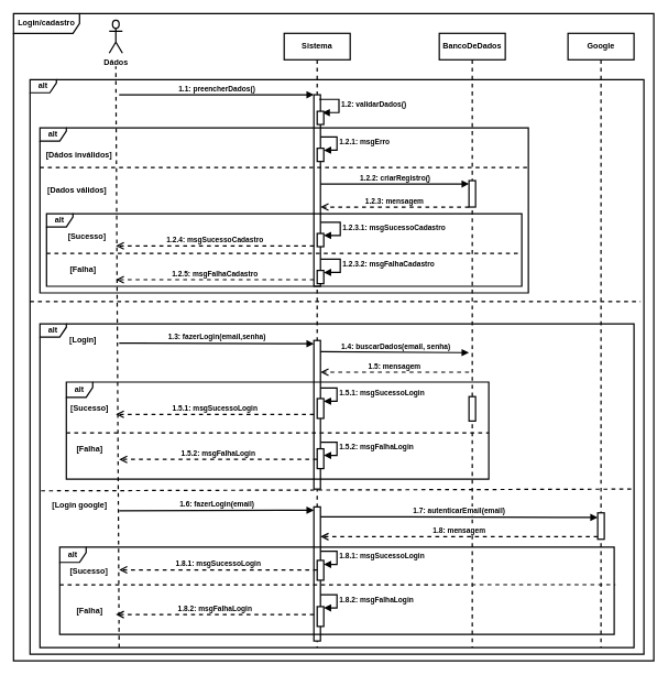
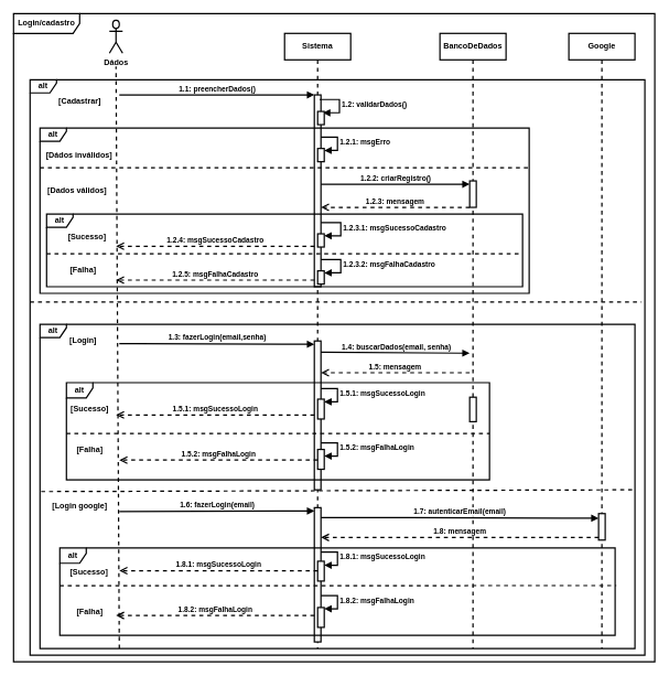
  <mxCell id="0" />
  <mxCell id="1" parent="0" />
  <mxCell id="2" value="Login/cadastro" style="shape=umlFrame;whiteSpace=wrap;html=1;pointerEvents=0;width=100;height=30;strokeWidth=2;fontStyle=1" vertex="1" parent="1"><mxGeometry x="20" y="20" width="970" height="980" as="geometry" /></mxCell>
  <mxCell id="3" value="BancoDeDados" style="shape=umlLifeline;perimeter=lifelinePerimeter;whiteSpace=wrap;html=1;container=1;dropTarget=0;collapsible=0;recursiveResize=0;outlineConnect=0;portConstraint=eastwest;newEdgeStyle={&quot;curved&quot;:0,&quot;rounded&quot;:0};strokeWidth=2;fontStyle=1" vertex="1" parent="1"><mxGeometry x="665" y="50" width="100" height="930" as="geometry" /></mxCell>
  <mxCell id="4" value="" style="html=1;points=[[0,0,0,0,5],[0,1,0,0,-5],[1,0,0,0,5],[1,1,0,0,-5]];perimeter=orthogonalPerimeter;outlineConnect=0;targetShapes=umlLifeline;portConstraint=eastwest;newEdgeStyle={&quot;curved&quot;:0,&quot;rounded&quot;:0};strokeWidth=2;fontStyle=1" vertex="1" parent="3"><mxGeometry x="45" y="550" width="10" height="37" as="geometry" /></mxCell>
  <mxCell id="5" value="Sistema" style="shape=umlLifeline;perimeter=lifelinePerimeter;whiteSpace=wrap;html=1;container=1;dropTarget=0;collapsible=0;recursiveResize=0;outlineConnect=0;portConstraint=eastwest;newEdgeStyle={&quot;curved&quot;:0,&quot;rounded&quot;:0};strokeWidth=2;fontStyle=1" vertex="1" parent="1"><mxGeometry x="430" y="50" width="100" height="930" as="geometry" /></mxCell>
  <mxCell id="6" value="1.3: fazerLogin(email,senha)" style="html=1;verticalAlign=bottom;endArrow=block;curved=0;rounded=0;entryX=0;entryY=0;entryDx=0;entryDy=5;entryPerimeter=0;strokeWidth=2;fontStyle=1" edge="1" parent="1" target="7"><mxGeometry width="80" relative="1" as="geometry"><mxPoint x="180" y="519" as="sourcePoint" /><mxPoint x="479.5" y="519" as="targetPoint" /><Array as="points"><mxPoint x="205.5" y="519" /></Array></mxGeometry></mxCell>
  <mxCell id="7" value="" style="html=1;points=[[0,0,0,0,5],[0,1,0,0,-5],[1,0,0,0,5],[1,1,0,0,-5]];perimeter=orthogonalPerimeter;outlineConnect=0;targetShapes=umlLifeline;portConstraint=eastwest;newEdgeStyle={&quot;curved&quot;:0,&quot;rounded&quot;:0};strokeWidth=2;fontStyle=1" vertex="1" parent="1"><mxGeometry x="475" y="515" width="10" height="225" as="geometry" /></mxCell>
  <mxCell id="8" value="1.4: buscarDados(email, senha)" style="html=1;verticalAlign=bottom;endArrow=block;curved=0;rounded=0;exitX=1.312;exitY=0.221;exitDx=0;exitDy=0;exitPerimeter=0;entryX=0;entryY=0;entryDx=0;entryDy=5;entryPerimeter=0;strokeWidth=2;fontStyle=1" edge="1" parent="1"><mxGeometry x="0.016" width="80" relative="1" as="geometry"><mxPoint x="485" y="532" as="sourcePoint" /><mxPoint x="710" y="533.5" as="targetPoint" /><mxPoint as="offset" /></mxGeometry></mxCell>
  <mxCell id="9" value="1.5: mensagem" style="html=1;verticalAlign=bottom;endArrow=open;dashed=1;endSize=8;curved=0;rounded=0;strokeWidth=2;fontStyle=1" edge="1" parent="1"><mxGeometry relative="1" as="geometry"><mxPoint x="710" y="563" as="sourcePoint" /><mxPoint x="485" y="563" as="targetPoint" /><Array as="points"><mxPoint x="490" y="563" /></Array></mxGeometry></mxCell>
  <mxCell id="10" value="alt" style="shape=umlFrame;whiteSpace=wrap;html=1;pointerEvents=0;width=40;height=23;strokeWidth=2;fontStyle=1" vertex="1" parent="1"><mxGeometry x="100" y="578" width="640" height="147" as="geometry" /></mxCell>
  <mxCell id="11" value="" style="html=1;points=[[0,0,0,0,5],[0,1,0,0,-5],[1,0,0,0,5],[1,1,0,0,-5]];perimeter=orthogonalPerimeter;outlineConnect=0;targetShapes=umlLifeline;portConstraint=eastwest;newEdgeStyle={&quot;curved&quot;:0,&quot;rounded&quot;:0};strokeWidth=2;fontStyle=1" vertex="1" parent="1"><mxGeometry x="480" y="603" width="10" height="30" as="geometry" /></mxCell>
  <mxCell id="12" value="1.5.1: msgSucessoLogin" style="html=1;align=left;spacingLeft=2;endArrow=block;rounded=0;edgeStyle=orthogonalEdgeStyle;curved=0;rounded=0;strokeWidth=2;fontStyle=1" edge="1" parent="1"><mxGeometry x="0.015" relative="1" as="geometry"><mxPoint x="485" y="587" as="sourcePoint" /><Array as="points"><mxPoint x="510" y="587" /><mxPoint x="510" y="607" /></Array><mxPoint x="490" y="607" as="targetPoint" /><mxPoint as="offset" /></mxGeometry></mxCell>
  <mxCell id="13" value="" style="html=1;points=[[0,0,0,0,5],[0,1,0,0,-5],[1,0,0,0,5],[1,1,0,0,-5]];perimeter=orthogonalPerimeter;outlineConnect=0;targetShapes=umlLifeline;portConstraint=eastwest;newEdgeStyle={&quot;curved&quot;:0,&quot;rounded&quot;:0};strokeWidth=2;fontStyle=1" vertex="1" parent="1"><mxGeometry x="480" y="679" width="10" height="30" as="geometry" /></mxCell>
  <mxCell id="14" value="1.5.2: msgFalhaLogin" style="html=1;align=left;spacingLeft=2;endArrow=block;rounded=0;edgeStyle=orthogonalEdgeStyle;curved=0;rounded=0;strokeWidth=2;fontStyle=1" edge="1" parent="1"><mxGeometry relative="1" as="geometry"><mxPoint x="485" y="669" as="sourcePoint" /><Array as="points"><mxPoint x="510" y="669" /><mxPoint x="510" y="689" /></Array><mxPoint x="490" y="689" as="targetPoint" /></mxGeometry></mxCell>
  <mxCell id="15" value="[Sucesso]" style="text;html=1;align=center;verticalAlign=middle;resizable=0;points=[];autosize=1;strokeColor=none;fillColor=none;strokeWidth=2;fontStyle=1" vertex="1" parent="1"><mxGeometry x="95" y="603" width="80" height="30" as="geometry" /></mxCell>
  <mxCell id="16" value="[Falha]" style="text;html=1;align=center;verticalAlign=middle;resizable=0;points=[];autosize=1;strokeColor=none;fillColor=none;strokeWidth=2;fontStyle=1" vertex="1" parent="1"><mxGeometry x="105" y="665" width="60" height="30" as="geometry" /></mxCell>
  <mxCell id="17" value="" style="endArrow=none;html=1;rounded=0;dashed=1;strokeWidth=2;fontStyle=1" edge="1" parent="1"><mxGeometry width="50" height="50" relative="1" as="geometry"><mxPoint x="100" y="655" as="sourcePoint" /><mxPoint x="740" y="655" as="targetPoint" /></mxGeometry></mxCell>
  <mxCell id="18" value="&lt;span&gt;Dádos&lt;/span&gt;" style="shape=umlActor;verticalLabelPosition=bottom;verticalAlign=top;html=1;outlineConnect=0;strokeWidth=2;fontStyle=1" vertex="1" parent="1"><mxGeometry x="165" y="30" width="20" height="50" as="geometry" /></mxCell>
  <mxCell id="19" value="" style="endArrow=none;dashed=1;html=1;rounded=0;strokeWidth=2;fontStyle=1" edge="1" parent="1"><mxGeometry width="50" height="50" relative="1" as="geometry"><mxPoint x="180" y="980" as="sourcePoint" /><mxPoint x="175" y="100" as="targetPoint" /></mxGeometry></mxCell>
  <mxCell id="20" value="Google" style="shape=umlLifeline;perimeter=lifelinePerimeter;whiteSpace=wrap;html=1;container=1;dropTarget=0;collapsible=0;recursiveResize=0;outlineConnect=0;portConstraint=eastwest;newEdgeStyle={&quot;curved&quot;:0,&quot;rounded&quot;:0};strokeWidth=2;fontStyle=1" vertex="1" parent="1"><mxGeometry x="860" y="50" width="100" height="930" as="geometry" /></mxCell>
  <mxCell id="21" value="alt" style="shape=umlFrame;whiteSpace=wrap;html=1;pointerEvents=0;width=40;height=20;strokeWidth=2;fontStyle=1" vertex="1" parent="1"><mxGeometry x="60" y="490" width="900" height="490" as="geometry" /></mxCell>
  <mxCell id="22" value="" style="endArrow=none;html=1;rounded=0;dashed=1;strokeWidth=2;fontStyle=1;exitX=0.002;exitY=0.532;exitDx=0;exitDy=0;exitPerimeter=0;" edge="1" parent="1"><mxGeometry width="50" height="50" relative="1" as="geometry"><mxPoint x="61.8" y="742.68" as="sourcePoint" /><mxPoint x="960" y="740" as="targetPoint" /></mxGeometry></mxCell>
  <mxCell id="23" value="[Login]" style="text;html=1;align=center;verticalAlign=middle;resizable=0;points=[];autosize=1;strokeColor=none;fillColor=none;strokeWidth=2;fontStyle=1" vertex="1" parent="1"><mxGeometry x="95" y="500" width="60" height="30" as="geometry" /></mxCell>
  <mxCell id="24" value="[Login google]" style="text;html=1;align=center;verticalAlign=middle;resizable=0;points=[];autosize=1;strokeColor=none;fillColor=none;strokeWidth=2;fontStyle=1" vertex="1" parent="1"><mxGeometry x="70" y="750" width="100" height="30" as="geometry" /></mxCell>
  <mxCell id="25" value="1.6: fazerLogin(email)" style="html=1;verticalAlign=bottom;endArrow=block;curved=0;rounded=0;entryX=0;entryY=0;entryDx=0;entryDy=5;entryPerimeter=0;strokeWidth=2;fontStyle=1" edge="1" parent="1" target="26"><mxGeometry width="80" relative="1" as="geometry"><mxPoint x="180" y="773" as="sourcePoint" /><mxPoint x="480" y="768" as="targetPoint" /><Array as="points" /></mxGeometry></mxCell>
  <mxCell id="26" value="" style="html=1;points=[[0,0,0,0,5],[0,1,0,0,-5],[1,0,0,0,5],[1,1,0,0,-5]];perimeter=orthogonalPerimeter;outlineConnect=0;targetShapes=umlLifeline;portConstraint=eastwest;newEdgeStyle={&quot;curved&quot;:0,&quot;rounded&quot;:0};strokeWidth=2;fontStyle=1" vertex="1" parent="1"><mxGeometry x="475" y="767" width="10" height="203" as="geometry" /></mxCell>
  <mxCell id="27" value="1.7: autenticarEmail(email)" style="html=1;verticalAlign=bottom;endArrow=block;curved=0;rounded=0;entryX=0;entryY=0;entryDx=0;entryDy=5;entryPerimeter=0;strokeWidth=2;fontStyle=1" edge="1" parent="1"><mxGeometry width="80" relative="1" as="geometry"><mxPoint x="485" y="782" as="sourcePoint" /><mxPoint x="905" y="783" as="targetPoint" /><Array as="points"><mxPoint x="615.5" y="782" /></Array></mxGeometry></mxCell>
  <mxCell id="28" value="1.8: mensagem" style="html=1;verticalAlign=bottom;endArrow=open;dashed=1;endSize=8;curved=0;rounded=0;strokeWidth=2;fontStyle=1" edge="1" parent="1"><mxGeometry relative="1" as="geometry"><mxPoint x="905" y="812" as="sourcePoint" /><mxPoint x="485" y="812" as="targetPoint" /><Array as="points"><mxPoint x="685" y="812" /></Array></mxGeometry></mxCell>
  <mxCell id="29" value="alt" style="shape=umlFrame;whiteSpace=wrap;html=1;pointerEvents=0;width=40;height=23;strokeWidth=2;fontStyle=1" vertex="1" parent="1"><mxGeometry x="90" y="828" width="840" height="132" as="geometry" /></mxCell>
  <mxCell id="30" value="" style="html=1;points=[[0,0,0,0,5],[0,1,0,0,-5],[1,0,0,0,5],[1,1,0,0,-5]];perimeter=orthogonalPerimeter;outlineConnect=0;targetShapes=umlLifeline;portConstraint=eastwest;newEdgeStyle={&quot;curved&quot;:0,&quot;rounded&quot;:0};strokeWidth=2;fontStyle=1" vertex="1" parent="1"><mxGeometry x="480" y="848" width="10" height="30" as="geometry" /></mxCell>
  <mxCell id="31" value="1.8.1: msgSucessoLogin" style="html=1;align=left;spacingLeft=2;endArrow=block;rounded=0;edgeStyle=orthogonalEdgeStyle;curved=0;rounded=0;strokeWidth=2;fontStyle=1" edge="1" parent="1"><mxGeometry relative="1" as="geometry"><mxPoint x="485" y="834" as="sourcePoint" /><Array as="points"><mxPoint x="510" y="834" /><mxPoint x="510" y="854" /></Array><mxPoint x="490" y="854" as="targetPoint" /></mxGeometry></mxCell>
  <mxCell id="32" value="" style="html=1;points=[[0,0,0,0,5],[0,1,0,0,-5],[1,0,0,0,5],[1,1,0,0,-5]];perimeter=orthogonalPerimeter;outlineConnect=0;targetShapes=umlLifeline;portConstraint=eastwest;newEdgeStyle={&quot;curved&quot;:0,&quot;rounded&quot;:0};strokeWidth=2;fontStyle=1" vertex="1" parent="1"><mxGeometry x="480" y="918" width="10" height="30" as="geometry" /></mxCell>
  <mxCell id="33" value="1.8.2: msgFalhaLogin" style="html=1;align=left;spacingLeft=2;endArrow=block;rounded=0;edgeStyle=orthogonalEdgeStyle;curved=0;rounded=0;strokeWidth=2;fontStyle=1" edge="1" parent="1"><mxGeometry x="0.015" relative="1" as="geometry"><mxPoint x="485" y="900" as="sourcePoint" /><Array as="points"><mxPoint x="510" y="900" /><mxPoint x="510" y="920" /></Array><mxPoint x="490" y="920" as="targetPoint" /><mxPoint as="offset" /></mxGeometry></mxCell>
  <mxCell id="34" value="" style="endArrow=none;html=1;rounded=0;dashed=1;entryX=1.002;entryY=0.324;entryDx=0;entryDy=0;entryPerimeter=0;strokeWidth=2;fontStyle=1" edge="1" parent="1"><mxGeometry width="50" height="50" relative="1" as="geometry"><mxPoint x="90" y="885" as="sourcePoint" /><mxPoint x="931.78" y="884.768" as="targetPoint" /></mxGeometry></mxCell>
  <mxCell id="35" value="[Sucesso]" style="text;html=1;align=center;verticalAlign=middle;resizable=0;points=[];autosize=1;strokeColor=none;fillColor=none;strokeWidth=2;fontStyle=1" vertex="1" parent="1"><mxGeometry x="94" y="850" width="80" height="30" as="geometry" /></mxCell>
  <mxCell id="36" value="[Falha]" style="text;html=1;align=center;verticalAlign=middle;resizable=0;points=[];autosize=1;strokeColor=none;fillColor=none;strokeWidth=2;fontStyle=1" vertex="1" parent="1"><mxGeometry x="105" y="910" width="60" height="30" as="geometry" /></mxCell>
  <mxCell id="37" value="" style="html=1;points=[[0,0,0,0,5],[0,1,0,0,-5],[1,0,0,0,5],[1,1,0,0,-5]];perimeter=orthogonalPerimeter;outlineConnect=0;targetShapes=umlLifeline;portConstraint=eastwest;newEdgeStyle={&quot;curved&quot;:0,&quot;rounded&quot;:0};strokeWidth=2;fontStyle=1" vertex="1" parent="1"><mxGeometry x="905" y="776" width="10" height="40" as="geometry" /></mxCell>
  <mxCell id="38" value="1.1: preencherDados()" style="html=1;verticalAlign=bottom;endArrow=block;curved=0;rounded=0;entryX=0;entryY=0;entryDx=0;entryDy=5;entryPerimeter=0;strokeWidth=2;fontStyle=1" edge="1" parent="1"><mxGeometry width="80" relative="1" as="geometry"><mxPoint x="180" y="143" as="sourcePoint" /><mxPoint x="475" y="143" as="targetPoint" /><Array as="points" /></mxGeometry></mxCell>
  <mxCell id="39" value="" style="html=1;points=[[0,0,0,0,5],[0,1,0,0,-5],[1,0,0,0,5],[1,1,0,0,-5]];perimeter=orthogonalPerimeter;outlineConnect=0;targetShapes=umlLifeline;portConstraint=eastwest;newEdgeStyle={&quot;curved&quot;:0,&quot;rounded&quot;:0};strokeWidth=2;fontStyle=1" vertex="1" parent="1"><mxGeometry x="475" y="143" width="10" height="290" as="geometry" /></mxCell>
  <mxCell id="40" value="alt" style="shape=umlFrame;whiteSpace=wrap;html=1;pointerEvents=0;width=40;height=20;strokeWidth=2;fontStyle=1" vertex="1" parent="1"><mxGeometry x="60" y="193" width="740" height="250" as="geometry" /></mxCell>
  <mxCell id="41" value="" style="endArrow=none;html=1;rounded=0;dashed=1;strokeWidth=2;fontStyle=1" edge="1" parent="1"><mxGeometry width="50" height="50" relative="1" as="geometry"><mxPoint x="60" y="253" as="sourcePoint" /><mxPoint x="800" y="253" as="targetPoint" /></mxGeometry></mxCell>
  <mxCell id="42" value="1.2.3: mensagem" style="html=1;verticalAlign=bottom;endArrow=open;dashed=1;endSize=8;curved=0;rounded=0;strokeWidth=2;fontStyle=1" edge="1" parent="1"><mxGeometry relative="1" as="geometry"><mxPoint x="710" y="313" as="sourcePoint" /><mxPoint x="485" y="313" as="targetPoint" /><Array as="points" /></mxGeometry></mxCell>
  <mxCell id="43" value="" style="html=1;points=[[0,0,0,0,5],[0,1,0,0,-5],[1,0,0,0,5],[1,1,0,0,-5]];perimeter=orthogonalPerimeter;outlineConnect=0;targetShapes=umlLifeline;portConstraint=eastwest;newEdgeStyle={&quot;curved&quot;:0,&quot;rounded&quot;:0};strokeWidth=2;fontStyle=1" vertex="1" parent="1"><mxGeometry x="480" y="224" width="10" height="20" as="geometry" /></mxCell>
  <mxCell id="44" value="1.2.1: msgErro" style="html=1;align=left;spacingLeft=2;endArrow=block;rounded=0;edgeStyle=orthogonalEdgeStyle;curved=0;rounded=0;strokeWidth=2;fontStyle=1" edge="1" parent="1"><mxGeometry relative="1" as="geometry"><mxPoint x="485" y="207" as="sourcePoint" /><Array as="points"><mxPoint x="510" y="207" /><mxPoint x="510" y="227" /></Array><mxPoint x="490" y="227" as="targetPoint" /></mxGeometry></mxCell>
  <mxCell id="45" value="1.2.3.1: msgSucessoCadastro" style="html=1;align=left;spacingLeft=2;endArrow=block;rounded=0;edgeStyle=orthogonalEdgeStyle;curved=0;rounded=0;strokeWidth=2;fontStyle=1" edge="1" parent="1"><mxGeometry relative="1" as="geometry"><mxPoint x="485" y="336" as="sourcePoint" /><Array as="points"><mxPoint x="485" y="336" /><mxPoint x="515" y="336" /><mxPoint x="515" y="356" /></Array><mxPoint x="490" y="356" as="targetPoint" /></mxGeometry></mxCell>
  <mxCell id="46" value="[Dados válidos]" style="text;html=1;align=center;verticalAlign=middle;resizable=0;points=[];autosize=1;strokeColor=none;fillColor=none;strokeWidth=2;fontStyle=1" vertex="1" parent="1"><mxGeometry x="61" y="273" width="110" height="30" as="geometry" /></mxCell>
  <mxCell id="47" value="[Dádos inválidos]" style="text;html=1;align=center;verticalAlign=middle;resizable=0;points=[];autosize=1;strokeColor=none;fillColor=none;strokeWidth=2;fontStyle=1" vertex="1" parent="1"><mxGeometry x="64" y="219" width="110" height="30" as="geometry" /></mxCell>
  <mxCell id="48" value="1.2: validarDados()" style="html=1;align=left;spacingLeft=2;endArrow=block;rounded=0;edgeStyle=orthogonalEdgeStyle;curved=0;rounded=0;strokeWidth=2;fontStyle=1" edge="1" parent="1"><mxGeometry relative="1" as="geometry"><mxPoint x="483" y="150" as="sourcePoint" /><Array as="points"><mxPoint x="483" y="150" /><mxPoint x="513" y="150" /><mxPoint x="513" y="170" /></Array><mxPoint x="488" y="170" as="targetPoint" /></mxGeometry></mxCell>
  <mxCell id="49" value="" style="html=1;points=[[0,0,0,0,5],[0,1,0,0,-5],[1,0,0,0,5],[1,1,0,0,-5]];perimeter=orthogonalPerimeter;outlineConnect=0;targetShapes=umlLifeline;portConstraint=eastwest;newEdgeStyle={&quot;curved&quot;:0,&quot;rounded&quot;:0};strokeWidth=2;fontStyle=1" vertex="1" parent="1"><mxGeometry x="480" y="168" width="10" height="20" as="geometry" /></mxCell>
  <mxCell id="50" value="1.2.2: criarRegistro()" style="html=1;verticalAlign=bottom;endArrow=block;curved=0;rounded=0;entryX=0;entryY=0;entryDx=0;entryDy=5;entryPerimeter=0;strokeWidth=2;fontStyle=1" edge="1" parent="1" source="39" target="51"><mxGeometry width="80" relative="1" as="geometry"><mxPoint x="490" y="273" as="sourcePoint" /><mxPoint x="700" y="278" as="targetPoint" /><Array as="points" /></mxGeometry></mxCell>
  <mxCell id="51" value="" style="html=1;points=[[0,0,0,0,5],[0,1,0,0,-5],[1,0,0,0,5],[1,1,0,0,-5]];perimeter=orthogonalPerimeter;outlineConnect=0;targetShapes=umlLifeline;portConstraint=eastwest;newEdgeStyle={&quot;curved&quot;:0,&quot;rounded&quot;:0};strokeWidth=2;fontStyle=1" vertex="1" parent="1"><mxGeometry x="710" y="273" width="10" height="40" as="geometry" /></mxCell>
  <mxCell id="52" value="alt" style="shape=umlFrame;whiteSpace=wrap;html=1;pointerEvents=0;width=40;height=20;strokeWidth=2;fontStyle=1" vertex="1" parent="1"><mxGeometry x="70" y="323" width="720" height="110" as="geometry" /></mxCell>
  <mxCell id="53" value="[Falha]" style="text;html=1;align=center;verticalAlign=middle;resizable=0;points=[];autosize=1;strokeColor=none;fillColor=none;strokeWidth=2;fontStyle=1" vertex="1" parent="1"><mxGeometry x="95" y="393" width="60" height="30" as="geometry" /></mxCell>
  <mxCell id="54" value="[Sucesso]" style="text;html=1;align=center;verticalAlign=middle;resizable=0;points=[];autosize=1;strokeColor=none;fillColor=none;strokeWidth=2;fontStyle=1" vertex="1" parent="1"><mxGeometry x="91" y="343" width="80" height="30" as="geometry" /></mxCell>
  <mxCell id="55" value="" style="html=1;points=[[0,0,0,0,5],[0,1,0,0,-5],[1,0,0,0,5],[1,1,0,0,-5]];perimeter=orthogonalPerimeter;outlineConnect=0;targetShapes=umlLifeline;portConstraint=eastwest;newEdgeStyle={&quot;curved&quot;:0,&quot;rounded&quot;:0};strokeWidth=2;fontStyle=1" vertex="1" parent="1"><mxGeometry x="480" y="353" width="10" height="20" as="geometry" /></mxCell>
  <mxCell id="56" value="" style="endArrow=none;html=1;rounded=0;dashed=1;strokeWidth=2;fontStyle=1" edge="1" parent="1"><mxGeometry width="50" height="50" relative="1" as="geometry"><mxPoint x="70" y="383" as="sourcePoint" /><mxPoint x="790" y="383" as="targetPoint" /></mxGeometry></mxCell>
  <mxCell id="57" value="1.2.3.2: msgFalhaCadastro" style="html=1;align=left;spacingLeft=2;endArrow=block;rounded=0;edgeStyle=orthogonalEdgeStyle;curved=0;rounded=0;strokeWidth=2;fontStyle=1" edge="1" parent="1"><mxGeometry relative="1" as="geometry"><mxPoint x="485" y="392" as="sourcePoint" /><Array as="points"><mxPoint x="485" y="392" /><mxPoint x="515" y="392" /><mxPoint x="515" y="412" /></Array><mxPoint x="490" y="412" as="targetPoint" /></mxGeometry></mxCell>
  <mxCell id="58" value="" style="html=1;points=[[0,0,0,0,5],[0,1,0,0,-5],[1,0,0,0,5],[1,1,0,0,-5]];perimeter=orthogonalPerimeter;outlineConnect=0;targetShapes=umlLifeline;portConstraint=eastwest;newEdgeStyle={&quot;curved&quot;:0,&quot;rounded&quot;:0};strokeWidth=2;fontStyle=1" vertex="1" parent="1"><mxGeometry x="480" y="409" width="10" height="20" as="geometry" /></mxCell>
  <mxCell id="59" value="alt" style="shape=umlFrame;whiteSpace=wrap;html=1;pointerEvents=0;width=40;height=20;strokeWidth=2;fontStyle=1" vertex="1" parent="1"><mxGeometry x="45" y="120" width="930" height="870" as="geometry" /></mxCell>
  <mxCell id="60" value="" style="endArrow=none;html=1;rounded=0;dashed=1;strokeWidth=2;fontStyle=1;" edge="1" parent="1"><mxGeometry width="50" height="50" relative="1" as="geometry"><mxPoint x="45" y="456" as="sourcePoint" /><mxPoint x="970" y="456" as="targetPoint" /></mxGeometry></mxCell>
+ <mxCell id="61" value="[Cadastrar]" style="text;html=1;align=center;verticalAlign=middle;resizable=0;points=[];autosize=1;strokeColor=none;fillColor=none;strokeWidth=2;fontStyle=1" vertex="1" parent="1"><mxGeometry x="80" y="138" width="80" height="30" as="geometry" /></mxCell>
  <mxCell id="62" value="1.2.4: msgSucessoCadastro" style="html=1;verticalAlign=bottom;endArrow=open;dashed=1;endSize=8;curved=0;rounded=0;strokeWidth=2;fontStyle=1" edge="1" parent="1"><mxGeometry relative="1" as="geometry"><mxPoint x="475" y="371.82" as="sourcePoint" /><mxPoint x="175" y="371.82" as="targetPoint" /><Array as="points" /></mxGeometry></mxCell>
  <mxCell id="63" value="1.2.5: msgFalhaCadastro" style="html=1;verticalAlign=bottom;endArrow=open;dashed=1;endSize=8;curved=0;rounded=0;strokeWidth=2;fontStyle=1" edge="1" parent="1"><mxGeometry relative="1" as="geometry"><mxPoint x="475" y="423" as="sourcePoint" /><mxPoint x="175" y="423" as="targetPoint" /><Array as="points" /></mxGeometry></mxCell>
  <mxCell id="64" value="1.5.1: msgSucessoLogin" style="html=1;verticalAlign=bottom;endArrow=open;dashed=1;endSize=8;curved=0;rounded=0;strokeWidth=2;fontStyle=1" edge="1" parent="1"><mxGeometry relative="1" as="geometry"><mxPoint x="475" y="626.91" as="sourcePoint" /><mxPoint x="175" y="626.91" as="targetPoint" /><Array as="points" /></mxGeometry></mxCell>
  <mxCell id="65" value="1.5.2: msgFalhaLogin" style="html=1;verticalAlign=bottom;endArrow=open;dashed=1;endSize=8;curved=0;rounded=0;strokeWidth=2;fontStyle=1" edge="1" parent="1"><mxGeometry relative="1" as="geometry"><mxPoint x="480" y="695" as="sourcePoint" /><mxPoint x="180" y="695" as="targetPoint" /><Array as="points" /></mxGeometry></mxCell>
  <mxCell id="66" value="1.8.1: msgSucessoLogin" style="html=1;verticalAlign=bottom;endArrow=open;dashed=1;endSize=8;curved=0;rounded=0;strokeWidth=2;fontStyle=1" edge="1" parent="1"><mxGeometry relative="1" as="geometry"><mxPoint x="480" y="862.41" as="sourcePoint" /><mxPoint x="180" y="862.41" as="targetPoint" /><Array as="points" /></mxGeometry></mxCell>
  <mxCell id="67" value="1.8.2: msgFalhaLogin" style="html=1;verticalAlign=bottom;endArrow=open;dashed=1;endSize=8;curved=0;rounded=0;strokeWidth=2;fontStyle=1" edge="1" parent="1"><mxGeometry relative="1" as="geometry"><mxPoint x="475" y="930" as="sourcePoint" /><mxPoint x="175" y="930" as="targetPoint" /><Array as="points" /></mxGeometry></mxCell>
